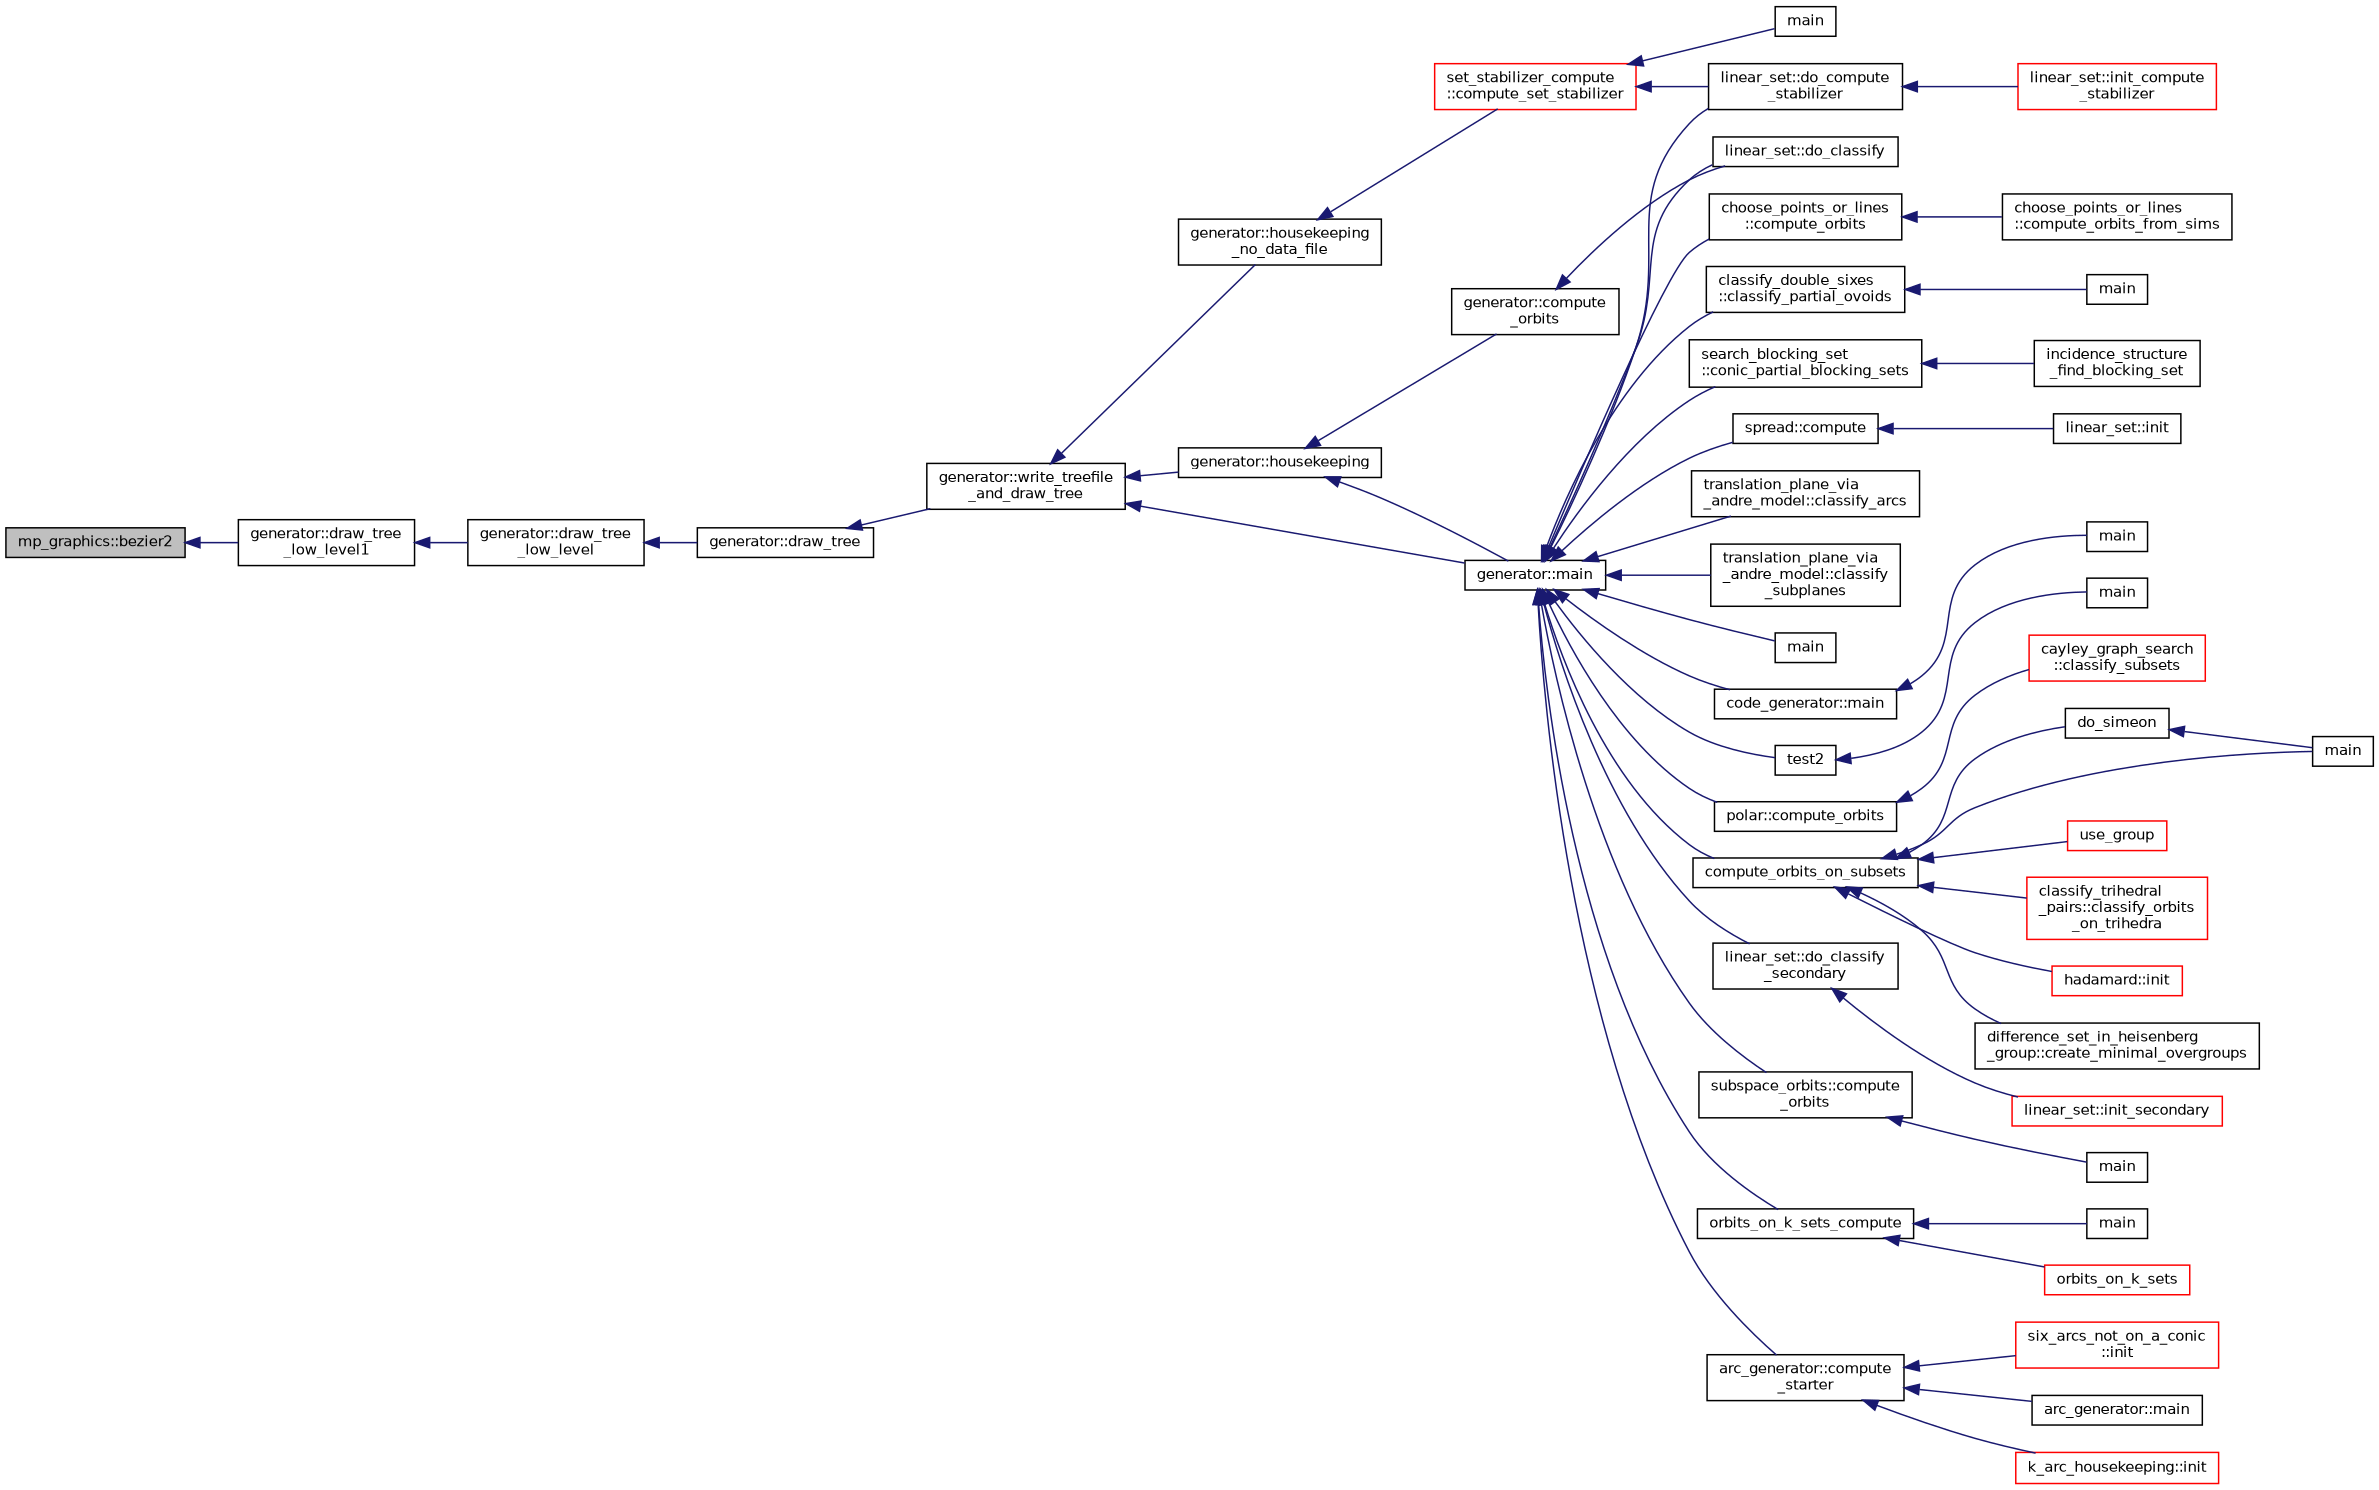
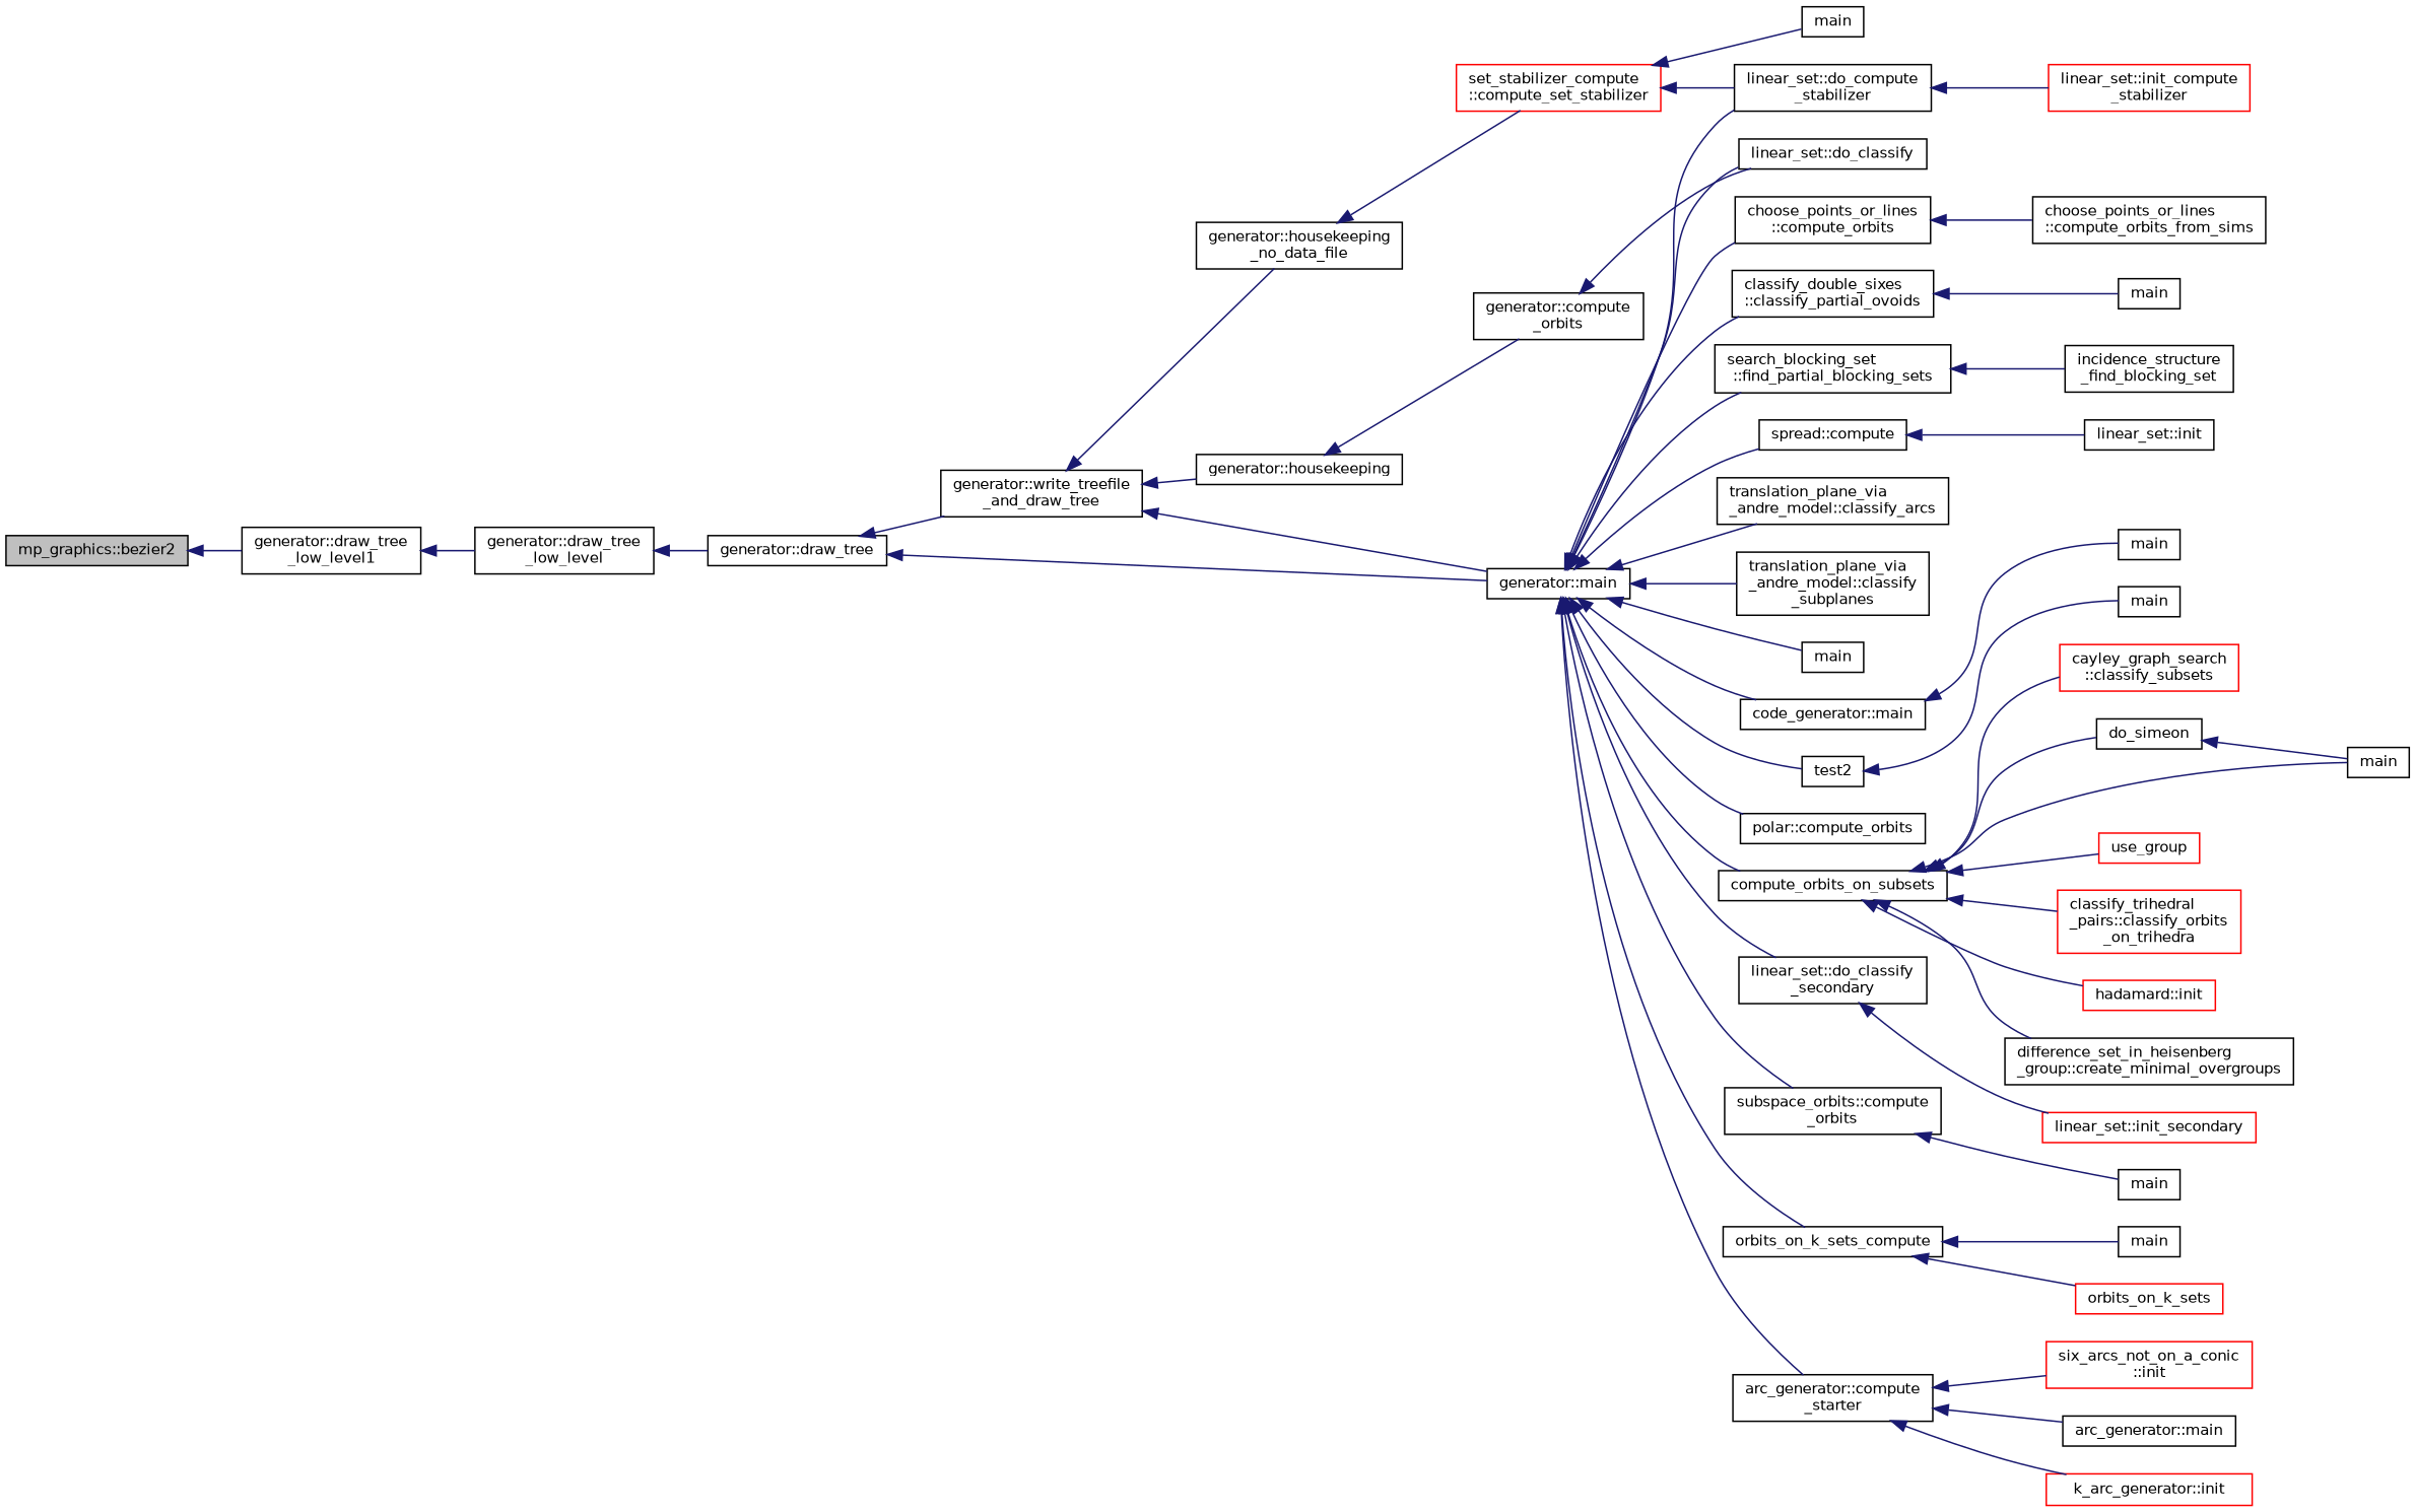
  digraph {
    rankdir=LR
    node [color=black fillcolor=white fontname=Helvetica fontsize=10 shape=record style=filled]
    edge [color=midnightblue dir=back fontname=Helvetica fontsize=10 labelfontname=Helvetica labelfontsize=10 style=solid]
    n1 [fillcolor=grey75 fontcolor=black height=0.2 label="mp_graphics::bezier2" width=0.4]
    n2 [height=0.2 label="generator::draw_tree\l_low_level1" width=0.4]
    n3 [height=0.2 label="generator::draw_tree\l_low_level" width=0.4]
    n4 [height=0.2 label="generator::draw_tree" width=0.4]
    n5 [height=0.2 label="generator::write_treefile\l_and_draw_tree" width=0.4]
    n6 [height=0.2 label="generator::main" width=0.4]
    n7 [height=0.2 label="generator::housekeeping" width=0.4]
    n8 [height=0.2 label="generator::housekeeping\l_no_data_file" width=0.4]
    n9 [height=0.2 label=main width=0.4]
    n10 [height=0.2 label="code_generator::main" width=0.4]
    n11 [height=0.2 label=test2 width=0.4]
    n12 [height=0.2 label="polar::compute_orbits" width=0.4]
    n13 [height=0.2 label="linear_set::do_classify" width=0.4]
    n14 [height=0.2 label="linear_set::do_classify\l_secondary" width=0.4]
    n15 [height=0.2 label="linear_set::do_compute\l_stabilizer" width=0.4]
    n16 [height=0.2 label=compute_orbits_on_subsets width=0.4]
    n17 [height=0.2 label=orbits_on_k_sets_compute width=0.4]
    n18 [height=0.2 label="arc_generator::compute\l_starter" width=0.4]
    n19 [height=0.2 label="choose_points_or_lines\l::compute_orbits" width=0.4]
    n20 [height=0.2 label="classify_double_sixes\l::classify_partial_ovoids" width=0.4]
-   n21 [height=0.2 label="search_blocking_set\l::conic_partial_blocking_sets" width=0.4]
+   n21 [height=0.2 label="search_blocking_set\l::find_partial_blocking_sets" width=0.4]
    n22 [height=0.2 label="spread::compute" width=0.4]
    n23 [height=0.2 label="translation_plane_via\l_andre_model::classify_arcs" width=0.4]
    n24 [height=0.2 label="translation_plane_via\l_andre_model::classify\l_subplanes" width=0.4]
    n25 [height=0.2 label="subspace_orbits::compute\l_orbits" width=0.4]
    n26 [height=0.2 label="generator::compute\l_orbits" width=0.4]
    n27 [color=red height=0.2 label="set_stabilizer_compute\l::compute_set_stabilizer" width=0.4]
    n28 [height=0.2 label=main width=0.4]
    n29 [height=0.2 label=main width=0.4]
    n30 [color=red height=0.2 label="linear_set::init_secondary" width=0.4]
    n31 [color=red height=0.2 label="linear_set::init_compute\l_stabilizer" width=0.4]
    n32 [color=red height=0.2 label="cayley_graph_search\l::classify_subsets" width=0.4]
    n33 [color=red height=0.2 label="hadamard::init" width=0.4]
    n34 [height=0.2 label="difference_set_in_heisenberg\l_group::create_minimal_overgroups" width=0.4]
    n35 [height=0.2 label=main width=0.4]
    n36 [height=0.2 label=do_simeon width=0.4]
    n37 [color=red height=0.2 label=use_group width=0.4]
    n38 [color=red height=0.2 label="classify_trihedral\l_pairs::classify_orbits\l_on_trihedra" width=0.4]
    n39 [height=0.2 label=main width=0.4]
    n40 [color=red height=0.2 label=orbits_on_k_sets width=0.4]
    n41 [height=0.2 label="arc_generator::main" width=0.4]
-   n42 [color=red height=0.2 label="k_arc_housekeeping::init" width=0.4]
+   n42 [color=red height=0.2 label="k_arc_generator::init" width=0.4]
    n43 [color=red height=0.2 label="six_arcs_not_on_a_conic\l::init" width=0.4]
    n44 [height=0.2 label="choose_points_or_lines\l::compute_orbits_from_sims" width=0.4]
    n45 [height=0.2 label=main width=0.4]
    n46 [height=0.2 label="incidence_structure\l_find_blocking_set" width=0.4]
    n47 [height=0.2 label="linear_set::init" width=0.4]
    n48 [height=0.2 label=main width=0.4]
    n49 [height=0.2 label=main width=0.4]
    n1 -> n2
    n2 -> n3
    n3 -> n4
    n4 -> n5
    n5 -> n6
    n5 -> n7
    n5 -> n8
    n6 -> n9
    n6 -> n10
    n6 -> n11
    n6 -> n12
    n6 -> n13
    n6 -> n14
    n6 -> n15
    n6 -> n16
    n6 -> n17
    n6 -> n18
    n6 -> n19
    n6 -> n20
    n6 -> n21
    n6 -> n22
    n6 -> n23
    n6 -> n24
    n6 -> n25
-   n7 -> n6
+   n4 -> n6
    n7 -> n26
    n8 -> n27
    n10 -> n28
    n11 -> n29
    n14 -> n30
    n15 -> n31
-   n12 -> n32
+   n16 -> n32
    n16 -> n33
    n16 -> n34
    n16 -> n35
    n16 -> n36
    n16 -> n37
    n16 -> n38
    n17 -> n39
    n17 -> n40
    n18 -> n41
    n18 -> n42
    n18 -> n43
    n19 -> n44
    n20 -> n45
    n21 -> n46
    n22 -> n47
    n25 -> n48
    n26 -> n13
    n27 -> n15
    n27 -> n49
    n36 -> n35
  }
